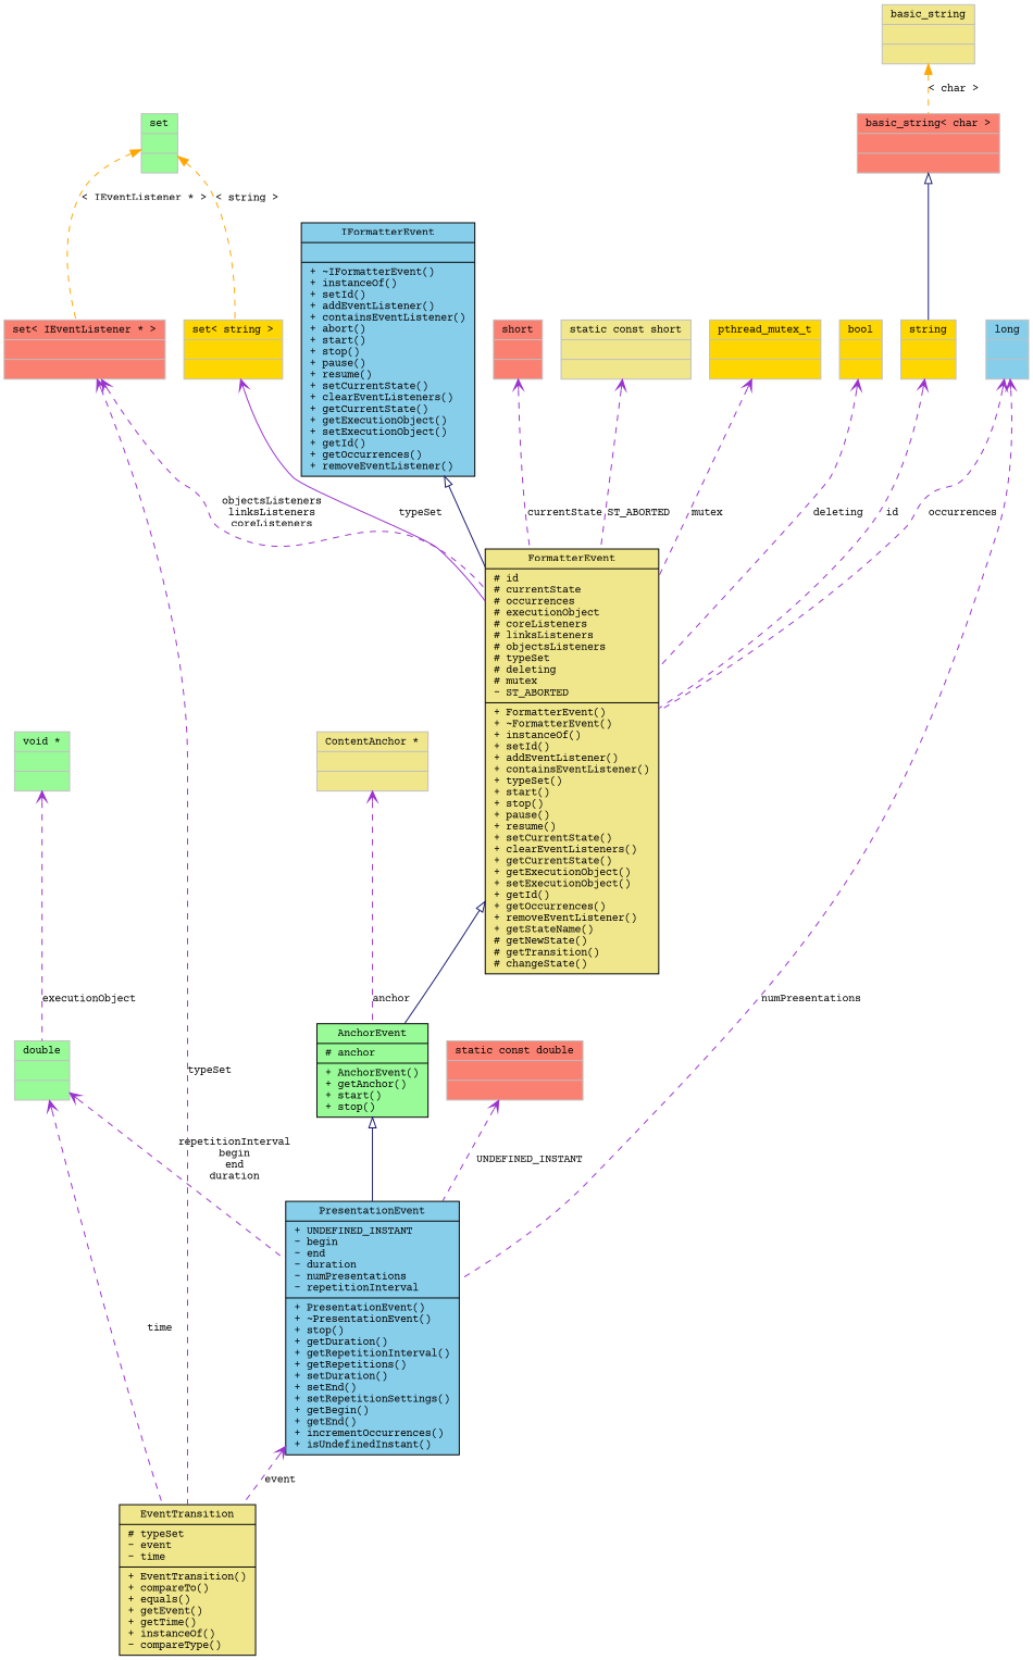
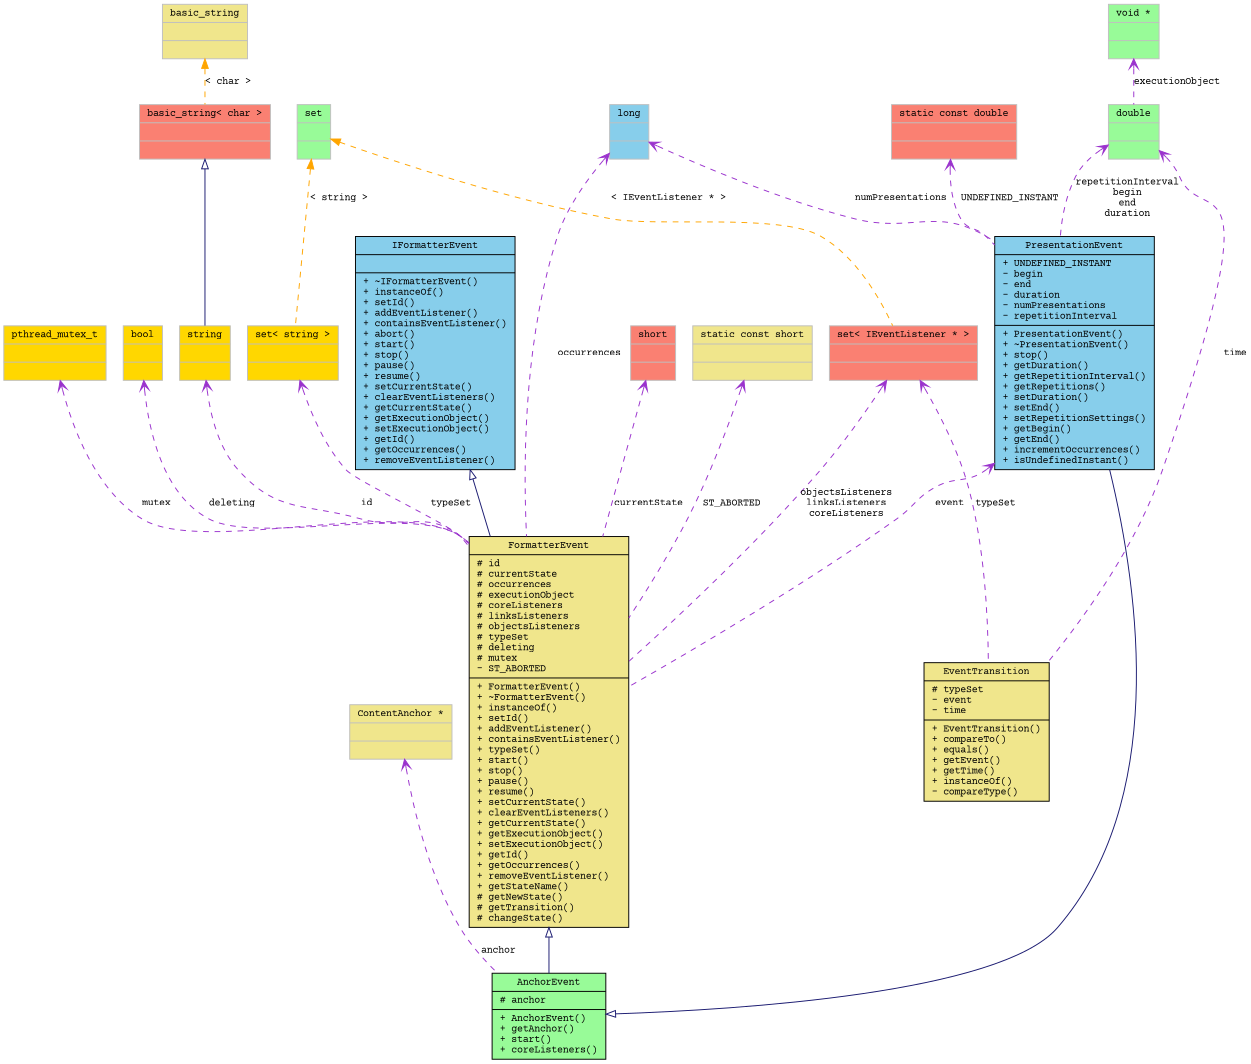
  digraph {
    fontname="Courier Prime"
    node [color=grey75 fillcolor=khaki fontname="Courier Prime" fontsize=10 shape=record style=filled]
    edge [arrowtail=open color=darkorchid3 dir=back fontname="Courier Prime" fontsize=10 labelfontname="FreeSans.ttf" labelfontsize=10 style=dashed]
    n1 [color=black fontcolor=black height=0.2 label="{EventTransition\n|# typeSet\l- event\l- time\l|+ EventTransition()\l+ compareTo()\l+ equals()\l+ getEvent()\l+ getTime()\l+ instanceOf()\l- compareType()\l}" width=0.4]
    n2 [fillcolor=palegreen height=0.2 label="{double\n||}" width=0.4]
    n3 [color=black fillcolor=skyblue height=0.2 label="{PresentationEvent\n|+ UNDEFINED_INSTANT\l- begin\l- end\l- duration\l- numPresentations\l- repetitionInterval\l|+ PresentationEvent()\l+ ~PresentationEvent()\l+ stop()\l+ getDuration()\l+ getRepetitionInterval()\l+ getRepetitions()\l+ setDuration()\l+ setEnd()\l+ setRepetitionSettings()\l+ getBegin()\l+ getEnd()\l+ incrementOccurrences()\l+ isUndefinedInstant()\l}" width=0.4]
    n4 [fillcolor=gold height=0.2 label="{set\< string \>\n||}" width=0.4]
    n5 [color=black height=0.2 label="{FormatterEvent\n|# id\l# currentState\l# occurrences\l# executionObject\l# coreListeners\l# linksListeners\l# objectsListeners\l# typeSet\l# deleting\l# mutex\l- ST_ABORTED\l|+ FormatterEvent()\l+ ~FormatterEvent()\l+ instanceOf()\l+ setId()\l+ addEventListener()\l+ containsEventListener()\l+ typeSet()\l+ start()\l+ stop()\l+ pause()\l+ resume()\l+ setCurrentState()\l+ clearEventListeners()\l+ getCurrentState()\l+ getExecutionObject()\l+ setExecutionObject()\l+ getId()\l+ getOccurrences()\l+ removeEventListener()\l+ getStateName()\l# getNewState()\l# getTransition()\l# changeState()\l}" width=0.4]
-   n6 [color=black fillcolor=palegreen height=0.2 label="{AnchorEvent\n|# anchor\l|+ AnchorEvent()\l+ getAnchor()\l+ start()\l+ stop()\l}" width=0.4]
+   n6 [color=black fillcolor=palegreen height=0.2 label="{AnchorEvent\n|# anchor\l|+ AnchorEvent()\l+ getAnchor()\l+ start()\l+ coreListeners()\l}" width=0.4]
    n7 [fillcolor=palegreen height=0.2 label="{set\n||}" width=0.4]
    n8 [fillcolor=salmon height=0.2 label="{set\< IEventListener * \>\n||}" width=0.4]
    n9 [color=black fillcolor=skyblue height=0.2 label="{IFormatterEvent\n||+ ~IFormatterEvent()\l+ instanceOf()\l+ setId()\l+ addEventListener()\l+ containsEventListener()\l+ abort()\l+ start()\l+ stop()\l+ pause()\l+ resume()\l+ setCurrentState()\l+ clearEventListeners()\l+ getCurrentState()\l+ getExecutionObject()\l+ setExecutionObject()\l+ getId()\l+ getOccurrences()\l+ removeEventListener()\l}" width=0.4]
    n10 [fillcolor=salmon height=0.2 label="{short\n||}" width=0.4]
    n11 [height=0.2 label="{static const short\n||}" width=0.4]
    n12 [fillcolor=gold height=0.2 label="{pthread_mutex_t\n||}" width=0.4]
    n13 [fillcolor=gold height=0.2 label="{bool\n||}" width=0.4]
    n14 [fillcolor=gold height=0.2 label="{string\n||}" width=0.4]
    n15 [fillcolor=salmon height=0.2 label="{basic_string\< char \>\n||}" width=0.4]
    n16 [height=0.2 label="{basic_string\n||}" width=0.4]
    n17 [fillcolor=skyblue height=0.2 label="{long\n||}" width=0.4]
    n18 [fillcolor=palegreen height=0.2 label="{void *\n||}" width=0.4]
    n19 [height=0.2 label="{ContentAnchor *\n||}" width=0.4]
    n20 [fillcolor=salmon height=0.2 label="{static const double\n||}" width=0.4]
    n2 -> n1 [label=time]
    n2 -> n3 [label="repetitionInterval\nbegin\nend\nduration"]
-   n3 -> n1 [label=event]
-   n4 -> n5 [label=typeSet style=solid]
+   n3 -> n5 [label=event]
+   n4 -> n5 [label=typeSet]
    n5 -> n6 [arrowtail=empty color=midnightblue style=solid]
    n6 -> n3 [arrowtail=empty color=midnightblue style=solid]
    n7 -> n4 [color=orange label="\< string \>" arrowtail=""]
    n7 -> n8 [color=orange label="\< IEventListener * \>" arrowtail=""]
    n8 -> n1 [label=typeSet]
    n8 -> n5 [label="objectsListeners\nlinksListeners\ncoreListeners"]
    n9 -> n5 [arrowtail=empty color=midnightblue style=solid]
    n10 -> n5 [label=currentState]
    n11 -> n5 [label=ST_ABORTED]
    n12 -> n5 [label=mutex]
    n13 -> n5 [label=deleting]
    n14 -> n5 [label=id]
    n15 -> n14 [arrowtail=empty color=midnightblue style=solid]
    n16 -> n15 [color=orange label="\< char \>" arrowtail=""]
    n17 -> n3 [label=numPresentations]
    n17 -> n5 [label=occurrences]
    n18 -> n2 [label=executionObject]
    n19 -> n6 [label=anchor]
    n20 -> n3 [label=UNDEFINED_INSTANT]
  }
